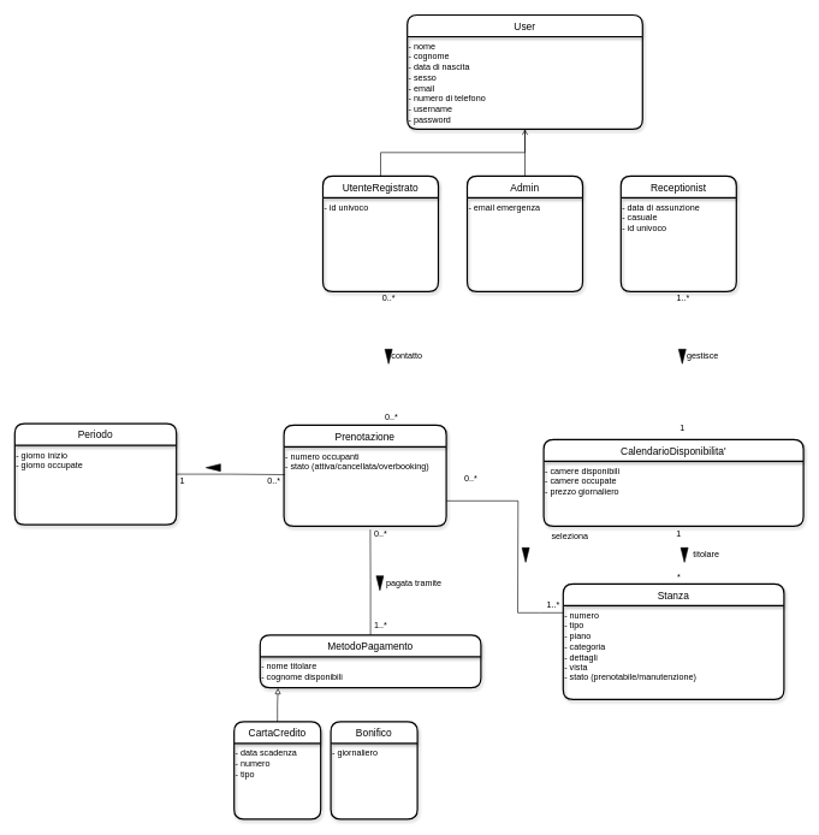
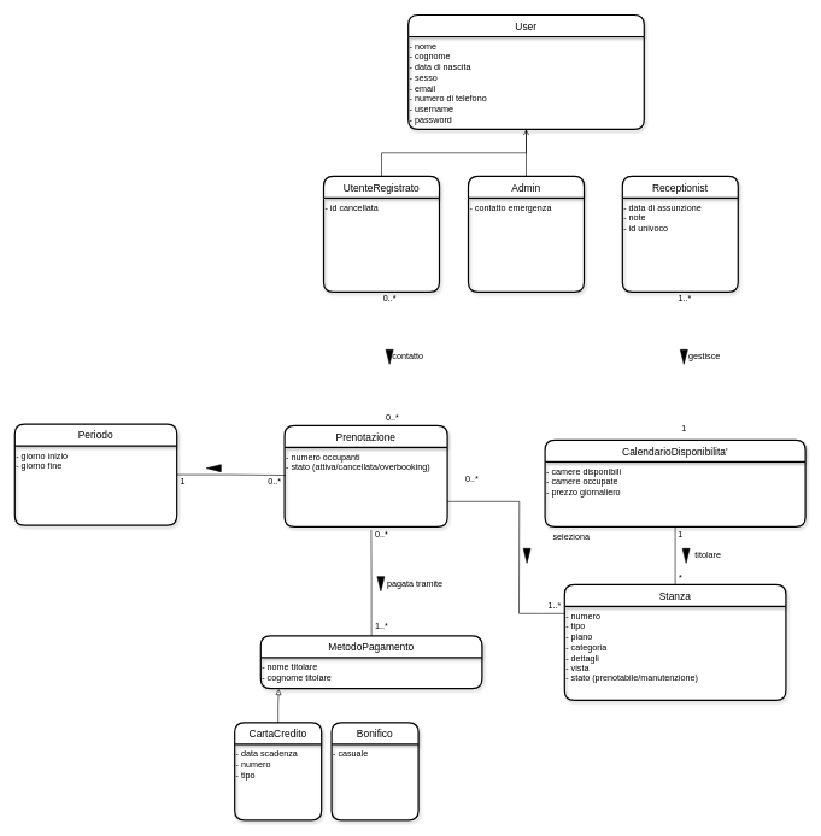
  <mxCell id="0" />
  <mxCell id="1" parent="0" />
  <mxCell id="2" value="User" style="swimlane;childLayout=stackLayout;horizontal=1;startSize=30;horizontalStack=0;rounded=1;fontSize=14;fontStyle=0;strokeWidth=2;resizeParent=0;resizeLast=1;shadow=1;dashed=0;align=center;gradientColor=none;" parent="1" vertex="1"><mxGeometry x="564" y="20" width="326" height="158" as="geometry"><mxRectangle x="334" y="40" width="70" height="30" as="alternateBounds" /></mxGeometry></mxCell>
  <mxCell id="3" value="&lt;span&gt;- nome&lt;/span&gt;&lt;br&gt;&lt;span&gt;- cognome&lt;/span&gt;&lt;br&gt;&lt;span&gt;- data di nascita&lt;/span&gt;&lt;br&gt;&lt;span&gt;- sesso&lt;/span&gt;&lt;br&gt;&lt;span&gt;- email&lt;/span&gt;&lt;br&gt;&lt;span&gt;- numero di telefono&lt;br&gt;- username&lt;br&gt;- password&lt;br&gt;&lt;/span&gt;" style="text;html=1;align=left;verticalAlign=top;resizable=0;points=[];autosize=1;strokeColor=none;fillColor=none;" parent="2" vertex="1"><mxGeometry y="30" width="326" height="128" as="geometry" /></mxCell>
  <mxCell id="4" style="edgeStyle=orthogonalEdgeStyle;rounded=0;orthogonalLoop=1;jettySize=auto;html=1;exitX=0.5;exitY=0;exitDx=0;exitDy=0;entryX=0.5;entryY=1;entryDx=0;entryDy=0;endArrow=open;endFill=0;" parent="1" source="46" target="2" edge="1"><mxGeometry relative="1" as="geometry" /></mxCell>
  <mxCell id="5" value="Receptionist" style="swimlane;childLayout=stackLayout;horizontal=1;startSize=30;horizontalStack=0;rounded=1;fontSize=14;fontStyle=0;strokeWidth=2;resizeParent=0;resizeLast=1;shadow=1;dashed=0;align=center;gradientColor=none;" parent="1" vertex="1"><mxGeometry x="860" y="243" width="160" height="160" as="geometry" /></mxCell>
- <mxCell id="6" value="- data di assunzione&lt;br&gt;- casuale&lt;br&gt;- id univoco" style="text;html=1;align=left;verticalAlign=top;resizable=0;points=[];autosize=1;strokeColor=none;fillColor=none;" parent="5" vertex="1"><mxGeometry y="30" width="160" height="130" as="geometry" /></mxCell>
+ <mxCell id="6" value="- data di assunzione&lt;br&gt;- note&lt;br&gt;- id univoco" style="text;html=1;align=left;verticalAlign=top;resizable=0;points=[];autosize=1;strokeColor=none;fillColor=none;" parent="5" vertex="1"><mxGeometry y="30" width="160" height="130" as="geometry" /></mxCell>
  <mxCell id="7" style="edgeStyle=orthogonalEdgeStyle;rounded=0;orthogonalLoop=1;jettySize=auto;html=1;exitX=0.5;exitY=0;exitDx=0;exitDy=0;endArrow=none;endFill=0;" parent="1" source="8" target="3" edge="1"><mxGeometry relative="1" as="geometry" /></mxCell>
  <mxCell id="8" value="Admin" style="swimlane;childLayout=stackLayout;horizontal=1;startSize=30;horizontalStack=0;rounded=1;fontSize=14;fontStyle=0;strokeWidth=2;resizeParent=0;resizeLast=1;shadow=1;dashed=0;align=center;gradientColor=none;" parent="1" vertex="1"><mxGeometry x="647" y="243" width="160" height="160" as="geometry" /></mxCell>
- <mxCell id="9" value="- email emergenza" style="text;html=1;align=left;verticalAlign=top;resizable=0;points=[];autosize=1;strokeColor=none;fillColor=none;" parent="8" vertex="1"><mxGeometry y="30" width="160" height="130" as="geometry" /></mxCell>
+ <mxCell id="9" value="- contatto emergenza" style="text;html=1;align=left;verticalAlign=top;resizable=0;points=[];autosize=1;strokeColor=none;fillColor=none;" parent="8" vertex="1"><mxGeometry y="30" width="160" height="130" as="geometry" /></mxCell>
  <mxCell id="10" style="edgeStyle=orthogonalEdgeStyle;rounded=0;orthogonalLoop=1;jettySize=auto;html=1;exitX=0;exitY=0.25;exitDx=0;exitDy=0;endArrow=none;endFill=0;" parent="1" source="11" edge="1"><mxGeometry relative="1" as="geometry"><mxPoint x="717.2" y="848" as="targetPoint" /></mxGeometry></mxCell>
  <mxCell id="11" value="Stanza" style="swimlane;childLayout=stackLayout;horizontal=1;startSize=30;horizontalStack=0;rounded=1;fontSize=14;fontStyle=0;strokeWidth=2;resizeParent=0;resizeLast=1;shadow=1;dashed=0;align=center;gradientColor=none;" parent="1" vertex="1"><mxGeometry x="780" y="808" width="306" height="160" as="geometry" /></mxCell>
  <mxCell id="12" value="- numero&lt;br&gt;- tipo&amp;nbsp;&lt;br&gt;- piano&lt;br&gt;- categoria&lt;br&gt;- dettagli&lt;br&gt;- vista&lt;br&gt;- stato (prenotabile/manutenzione)" style="text;html=1;align=left;verticalAlign=top;resizable=0;points=[];autosize=1;strokeColor=none;fillColor=none;" parent="11" vertex="1"><mxGeometry y="30" width="306" height="130" as="geometry" /></mxCell>
+ <mxCell id="13" style="edgeStyle=orthogonalEdgeStyle;rounded=0;orthogonalLoop=1;jettySize=auto;html=1;entryX=0.5;entryY=0;entryDx=0;entryDy=0;endArrow=none;endFill=0;" parent="1" source="14" target="11" edge="1"><mxGeometry relative="1" as="geometry" /></mxCell>
  <mxCell id="14" value="CalendarioDisponibilita'" style="swimlane;childLayout=stackLayout;horizontal=1;startSize=30;horizontalStack=0;rounded=1;fontSize=14;fontStyle=0;strokeWidth=2;resizeParent=0;resizeLast=1;shadow=1;dashed=0;align=center;gradientColor=none;" parent="1" vertex="1"><mxGeometry x="753" y="608" width="360" height="120" as="geometry"><mxRectangle x="440" y="520" width="180" height="30" as="alternateBounds" /></mxGeometry></mxCell>
  <mxCell id="15" value="- camere disponibili&lt;br&gt;- camere occupate&lt;br&gt;- prezzo giornaliero" style="text;html=1;align=left;verticalAlign=top;resizable=0;points=[];autosize=1;strokeColor=none;fillColor=none;" parent="14" vertex="1"><mxGeometry y="30" width="360" height="90" as="geometry" /></mxCell>
  <mxCell id="16" style="edgeStyle=orthogonalEdgeStyle;rounded=0;orthogonalLoop=1;jettySize=auto;html=1;exitX=1;exitY=0.75;exitDx=0;exitDy=0;endArrow=none;endFill=0;" parent="1" source="17" edge="1"><mxGeometry relative="1" as="geometry"><mxPoint x="717" y="848" as="targetPoint" /></mxGeometry></mxCell>
  <mxCell id="17" value="Prenotazione" style="swimlane;childLayout=stackLayout;horizontal=1;startSize=30;horizontalStack=0;rounded=1;fontSize=14;fontStyle=0;strokeWidth=2;resizeParent=0;resizeLast=1;shadow=1;dashed=0;align=center;gradientColor=none;" parent="1" vertex="1"><mxGeometry x="393" y="588" width="225" height="140" as="geometry" /></mxCell>
  <mxCell id="18" value="- numero occupanti&lt;br&gt;- stato (attiva/cancellata/overbooking)" style="text;html=1;align=left;verticalAlign=top;resizable=0;points=[];autosize=1;strokeColor=none;fillColor=none;" parent="17" vertex="1"><mxGeometry y="30" width="225" height="110" as="geometry" /></mxCell>
  <mxCell id="19" value="" style="triangle;whiteSpace=wrap;html=1;direction=south;fillColor=#000000;" parent="1" vertex="1"><mxGeometry x="533" y="483" width="10" height="20" as="geometry" /></mxCell>
  <mxCell id="20" value="contatto" style="text;html=1;align=center;verticalAlign=middle;resizable=0;points=[];autosize=1;strokeColor=none;fillColor=none;" parent="1" vertex="1"><mxGeometry x="533" y="483" width="60" height="20" as="geometry" /></mxCell>
  <mxCell id="21" style="edgeStyle=orthogonalEdgeStyle;rounded=0;orthogonalLoop=1;jettySize=auto;html=1;exitX=0.5;exitY=0;exitDx=0;exitDy=0;entryX=0.532;entryY=1.044;entryDx=0;entryDy=0;entryPerimeter=0;endArrow=none;endFill=0;" parent="1" source="22" target="18" edge="1"><mxGeometry relative="1" as="geometry" /></mxCell>
  <mxCell id="22" value="MetodoPagamento" style="swimlane;childLayout=stackLayout;horizontal=1;startSize=30;horizontalStack=0;rounded=1;fontSize=14;fontStyle=0;strokeWidth=2;resizeParent=0;resizeLast=1;shadow=1;dashed=0;align=center;gradientColor=none;" parent="1" vertex="1"><mxGeometry x="360" y="879" width="306" height="73" as="geometry" /></mxCell>
- <mxCell id="23" value="- nome titolare&lt;br&gt;- cognome disponibili&lt;br&gt;" style="text;html=1;align=left;verticalAlign=top;resizable=0;points=[];autosize=1;strokeColor=none;fillColor=none;" parent="22" vertex="1"><mxGeometry y="30" width="306" height="43" as="geometry" /></mxCell>
+ <mxCell id="23" value="- nome titolare&lt;br&gt;- cognome titolare&lt;br&gt;" style="text;html=1;align=left;verticalAlign=top;resizable=0;points=[];autosize=1;strokeColor=none;fillColor=none;" parent="22" vertex="1"><mxGeometry y="30" width="306" height="43" as="geometry" /></mxCell>
  <mxCell id="24" style="edgeStyle=orthogonalEdgeStyle;rounded=0;orthogonalLoop=1;jettySize=auto;html=1;exitX=0.5;exitY=0;exitDx=0;exitDy=0;entryX=0.081;entryY=1.007;entryDx=0;entryDy=0;entryPerimeter=0;endArrow=block;endFill=0;" parent="1" source="25" target="23" edge="1"><mxGeometry relative="1" as="geometry" /></mxCell>
  <mxCell id="25" value="CartaCredito" style="swimlane;childLayout=stackLayout;horizontal=1;startSize=30;horizontalStack=0;rounded=1;fontSize=14;fontStyle=0;strokeWidth=2;resizeParent=0;resizeLast=1;shadow=1;dashed=0;align=center;gradientColor=none;" parent="1" vertex="1"><mxGeometry x="324" y="999" width="120" height="135" as="geometry" /></mxCell>
  <mxCell id="26" value="- data scadenza&lt;br&gt;- numero&lt;br&gt;&lt;div&gt;&lt;span&gt;- tipo&lt;/span&gt;&lt;/div&gt;" style="text;html=1;align=left;verticalAlign=top;resizable=0;points=[];autosize=1;strokeColor=none;fillColor=none;" parent="25" vertex="1"><mxGeometry y="30" width="120" height="105" as="geometry" /></mxCell>
  <mxCell id="27" value="Bonifico" style="swimlane;childLayout=stackLayout;horizontal=1;startSize=30;horizontalStack=0;rounded=1;fontSize=14;fontStyle=0;strokeWidth=2;resizeParent=0;resizeLast=1;shadow=1;dashed=0;align=center;gradientColor=none;" parent="1" vertex="1"><mxGeometry x="458" y="999" width="120" height="135" as="geometry" /></mxCell>
- <mxCell id="28" value="- giornaliero" style="text;html=1;align=left;verticalAlign=top;resizable=0;points=[];autosize=1;strokeColor=none;fillColor=none;" parent="27" vertex="1"><mxGeometry y="30" width="120" height="105" as="geometry" /></mxCell>
+ <mxCell id="28" value="- casuale" style="text;html=1;align=left;verticalAlign=top;resizable=0;points=[];autosize=1;strokeColor=none;fillColor=none;" parent="27" vertex="1"><mxGeometry y="30" width="120" height="105" as="geometry" /></mxCell>
  <mxCell id="29" value="" style="triangle;whiteSpace=wrap;html=1;direction=south;fillColor=#000000;" parent="1" vertex="1"><mxGeometry x="940" y="483" width="10" height="20" as="geometry" /></mxCell>
  <mxCell id="30" value="gestisce" style="text;html=1;align=center;verticalAlign=middle;resizable=0;points=[];autosize=1;strokeColor=none;fillColor=none;" parent="1" vertex="1"><mxGeometry x="943" y="483" width="60" height="20" as="geometry" /></mxCell>
  <mxCell id="31" value="" style="triangle;whiteSpace=wrap;html=1;direction=south;fillColor=#000000;" parent="1" vertex="1"><mxGeometry x="521" y="797" width="10" height="20" as="geometry" /></mxCell>
  <mxCell id="32" value="pagata tramite" style="text;html=1;align=center;verticalAlign=middle;resizable=0;points=[];autosize=1;strokeColor=none;fillColor=none;" parent="1" vertex="1"><mxGeometry x="528" y="797" width="90" height="20" as="geometry" /></mxCell>
  <mxCell id="33" value="" style="triangle;whiteSpace=wrap;html=1;direction=south;fillColor=#000000;rotation=90;" parent="1" vertex="1"><mxGeometry x="290" y="637" width="10" height="20" as="geometry" /></mxCell>
  <mxCell id="34" value="" style="triangle;whiteSpace=wrap;html=1;direction=south;fillColor=#000000;" parent="1" vertex="1"><mxGeometry x="943" y="758" width="10" height="20" as="geometry" /></mxCell>
  <mxCell id="35" value="titolare" style="text;html=1;align=center;verticalAlign=middle;resizable=0;points=[];autosize=1;strokeColor=none;fillColor=none;" parent="1" vertex="1"><mxGeometry x="947.5" y="758" width="60" height="20" as="geometry" /></mxCell>
  <mxCell id="36" value="0..*" style="text;html=1;align=center;verticalAlign=middle;resizable=0;points=[];autosize=1;strokeColor=none;fillColor=none;" parent="1" vertex="1"><mxGeometry x="524" y="403" width="28" height="18" as="geometry" /></mxCell>
  <mxCell id="37" value="0..*" style="text;html=1;align=center;verticalAlign=middle;resizable=0;points=[];autosize=1;strokeColor=none;fillColor=none;" parent="1" vertex="1"><mxGeometry x="528" y="568" width="28" height="18" as="geometry" /></mxCell>
  <mxCell id="38" value="1..*" style="text;html=1;align=center;verticalAlign=middle;resizable=0;points=[];autosize=1;strokeColor=none;fillColor=none;" parent="1" vertex="1"><mxGeometry x="932" y="403" width="28" height="18" as="geometry" /></mxCell>
  <mxCell id="39" value="1" style="text;html=1;align=center;verticalAlign=middle;resizable=0;points=[];autosize=1;strokeColor=none;fillColor=none;" parent="1" vertex="1"><mxGeometry x="937" y="583" width="16" height="18" as="geometry" /></mxCell>
  <mxCell id="40" value="0..*" style="text;html=1;align=center;verticalAlign=middle;resizable=0;points=[];autosize=1;strokeColor=none;fillColor=none;" parent="1" vertex="1"><mxGeometry x="513" y="730" width="28" height="18" as="geometry" /></mxCell>
  <mxCell id="41" value="1..*" style="text;html=1;align=center;verticalAlign=middle;resizable=0;points=[];autosize=1;strokeColor=none;fillColor=none;" parent="1" vertex="1"><mxGeometry x="513" y="857" width="28" height="18" as="geometry" /></mxCell>
  <mxCell id="42" value="0..*" style="text;html=1;align=center;verticalAlign=middle;resizable=0;points=[];autosize=1;strokeColor=none;fillColor=none;" parent="1" vertex="1"><mxGeometry x="365" y="657" width="28" height="18" as="geometry" /></mxCell>
  <mxCell id="43" value="1" style="text;html=1;align=center;verticalAlign=middle;resizable=0;points=[];autosize=1;strokeColor=none;fillColor=none;" parent="1" vertex="1"><mxGeometry x="244" y="657" width="16" height="18" as="geometry" /></mxCell>
  <mxCell id="44" value="1" style="text;html=1;align=center;verticalAlign=middle;resizable=0;points=[];autosize=1;strokeColor=none;fillColor=none;" parent="1" vertex="1"><mxGeometry x="932" y="730" width="16" height="18" as="geometry" /></mxCell>
  <mxCell id="45" value="*" style="text;html=1;align=center;verticalAlign=middle;resizable=0;points=[];autosize=1;strokeColor=none;fillColor=none;" parent="1" vertex="1"><mxGeometry x="932.5" y="790" width="15" height="18" as="geometry" /></mxCell>
  <mxCell id="46" value="UtenteRegistrato" style="swimlane;childLayout=stackLayout;horizontal=1;startSize=30;horizontalStack=0;rounded=1;fontSize=14;fontStyle=0;strokeWidth=2;resizeParent=0;resizeLast=1;shadow=1;dashed=0;align=center;gradientColor=none;" parent="1" vertex="1"><mxGeometry x="447" y="243" width="160" height="160" as="geometry"><mxRectangle x="240" y="160" width="180" height="30" as="alternateBounds" /></mxGeometry></mxCell>
- <mxCell id="47" value="- id univoco&lt;br&gt;&lt;div&gt;&lt;br&gt;&lt;/div&gt;" style="text;html=1;align=left;verticalAlign=top;resizable=0;points=[];autosize=1;strokeColor=none;fillColor=none;" parent="46" vertex="1"><mxGeometry y="30" width="160" height="130" as="geometry" /></mxCell>
+ <mxCell id="47" value="- id cancellata&lt;br&gt;&lt;div&gt;&lt;br&gt;&lt;/div&gt;" style="text;html=1;align=left;verticalAlign=top;resizable=0;points=[];autosize=1;strokeColor=none;fillColor=none;" parent="46" vertex="1"><mxGeometry y="30" width="160" height="130" as="geometry" /></mxCell>
  <mxCell id="48" value="" style="triangle;whiteSpace=wrap;html=1;direction=south;fillColor=#000000;" parent="1" vertex="1"><mxGeometry x="723" y="758" width="10" height="20" as="geometry" /></mxCell>
  <mxCell id="49" value="seleziona" style="text;html=1;align=center;verticalAlign=middle;resizable=0;points=[];autosize=1;strokeColor=none;fillColor=none;" parent="1" vertex="1"><mxGeometry x="758" y="734" width="61" height="18" as="geometry" /></mxCell>
  <mxCell id="50" value="0..*" style="text;html=1;align=center;verticalAlign=middle;resizable=0;points=[];autosize=1;strokeColor=none;fillColor=none;" parent="1" vertex="1"><mxGeometry x="638" y="654" width="28" height="18" as="geometry" /></mxCell>
  <mxCell id="51" value="1..*" style="text;html=1;align=center;verticalAlign=middle;resizable=0;points=[];autosize=1;strokeColor=none;fillColor=none;" parent="1" vertex="1"><mxGeometry x="752" y="829" width="28" height="18" as="geometry" /></mxCell>
  <mxCell id="52" style="edgeStyle=orthogonalEdgeStyle;rounded=0;orthogonalLoop=1;jettySize=auto;html=1;exitX=1;exitY=0.5;exitDx=0;exitDy=0;entryX=0.007;entryY=0.352;entryDx=0;entryDy=0;entryPerimeter=0;endArrow=none;endFill=0;" parent="1" source="53" target="18" edge="1"><mxGeometry relative="1" as="geometry" /></mxCell>
  <mxCell id="53" value="Periodo" style="swimlane;childLayout=stackLayout;horizontal=1;startSize=30;horizontalStack=0;rounded=1;fontSize=14;fontStyle=0;strokeWidth=2;resizeParent=0;resizeLast=1;shadow=1;dashed=0;align=center;gradientColor=none;" parent="1" vertex="1"><mxGeometry x="20" y="586" width="224" height="140" as="geometry" /></mxCell>
- <mxCell id="54" value="- giorno inizio&lt;br&gt;- giorno occupate" style="text;html=1;align=left;verticalAlign=top;resizable=0;points=[];autosize=1;strokeColor=none;fillColor=none;" parent="53" vertex="1"><mxGeometry y="30" width="224" height="110" as="geometry" /></mxCell>
+ <mxCell id="54" value="- giorno inizio&lt;br&gt;- giorno fine" style="text;html=1;align=left;verticalAlign=top;resizable=0;points=[];autosize=1;strokeColor=none;fillColor=none;" parent="53" vertex="1"><mxGeometry y="30" width="224" height="110" as="geometry" /></mxCell>
